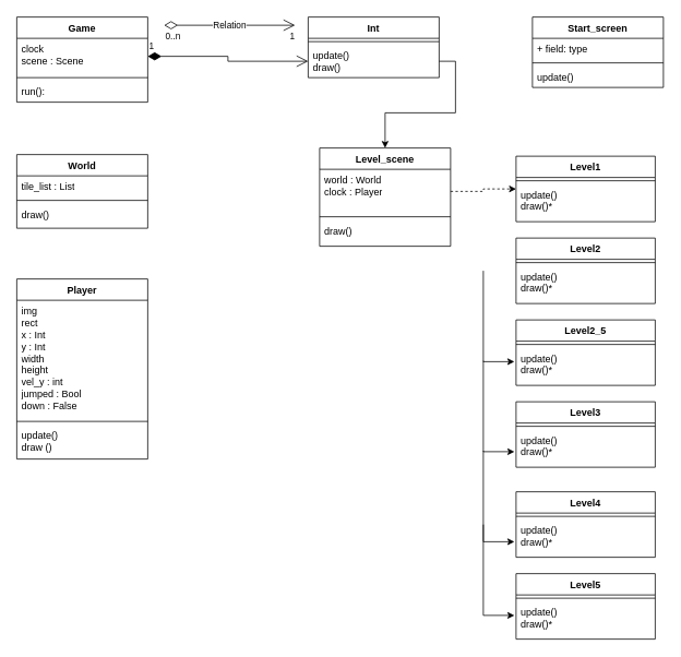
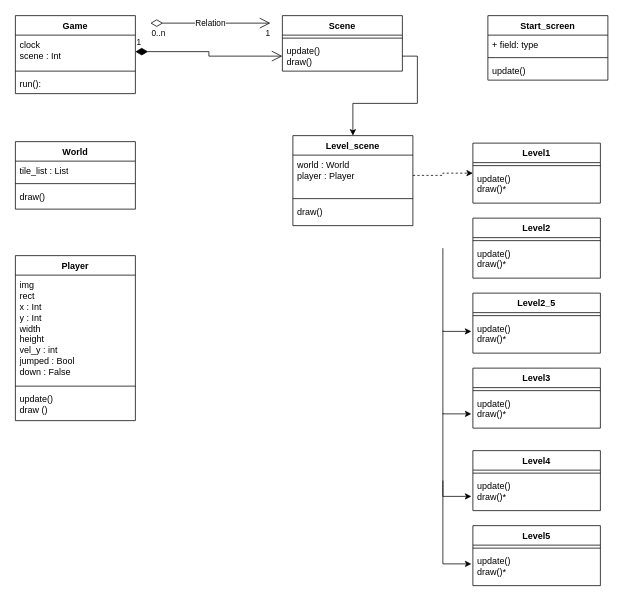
  <mxCell id="0" />
  <mxCell id="1" parent="0" />
  <mxCell id="2" value="Game" style="swimlane;fontStyle=1;align=center;verticalAlign=top;childLayout=stackLayout;horizontal=1;startSize=26;horizontalStack=0;resizeParent=1;resizeParentMax=0;resizeLast=0;collapsible=1;marginBottom=0;whiteSpace=wrap;html=1;" parent="1" vertex="1"><mxGeometry x="20" y="20" width="160" height="104" as="geometry" /></mxCell>
- <mxCell id="3" value="clock&lt;br&gt;scene : Scene" style="text;strokeColor=none;fillColor=none;align=left;verticalAlign=top;spacingLeft=4;spacingRight=4;overflow=hidden;rotatable=0;points=[[0,0.5],[1,0.5]];portConstraint=eastwest;whiteSpace=wrap;html=1;" parent="2" vertex="1"><mxGeometry y="26" width="160" height="44" as="geometry" /></mxCell>
+ <mxCell id="3" value="clock&lt;br&gt;scene : Int" style="text;strokeColor=none;fillColor=none;align=left;verticalAlign=top;spacingLeft=4;spacingRight=4;overflow=hidden;rotatable=0;points=[[0,0.5],[1,0.5]];portConstraint=eastwest;whiteSpace=wrap;html=1;" parent="2" vertex="1"><mxGeometry y="26" width="160" height="44" as="geometry" /></mxCell>
  <mxCell id="4" value="" style="line;strokeWidth=1;fillColor=none;align=left;verticalAlign=middle;spacingTop=-1;spacingLeft=3;spacingRight=3;rotatable=0;labelPosition=right;points=[];portConstraint=eastwest;strokeColor=inherit;" parent="2" vertex="1"><mxGeometry y="70" width="160" height="8" as="geometry" /></mxCell>
  <mxCell id="5" value="run():&lt;br&gt;&lt;span style=&quot;white-space: pre;&quot;&gt;&#09;&lt;/span&gt;" style="text;strokeColor=none;fillColor=none;align=left;verticalAlign=top;spacingLeft=4;spacingRight=4;overflow=hidden;rotatable=0;points=[[0,0.5],[1,0.5]];portConstraint=eastwest;whiteSpace=wrap;html=1;" parent="2" vertex="1"><mxGeometry y="78" width="160" height="26" as="geometry" /></mxCell>
- <mxCell id="6" value="Int" style="swimlane;fontStyle=1;align=center;verticalAlign=top;childLayout=stackLayout;horizontal=1;startSize=26;horizontalStack=0;resizeParent=1;resizeParentMax=0;resizeLast=0;collapsible=1;marginBottom=0;whiteSpace=wrap;html=1;" parent="1" vertex="1"><mxGeometry x="376" y="20" width="160" height="74" as="geometry" /></mxCell>
+ <mxCell id="6" value="Scene" style="swimlane;fontStyle=1;align=center;verticalAlign=top;childLayout=stackLayout;horizontal=1;startSize=26;horizontalStack=0;resizeParent=1;resizeParentMax=0;resizeLast=0;collapsible=1;marginBottom=0;whiteSpace=wrap;html=1;" parent="1" vertex="1"><mxGeometry x="376" y="20" width="160" height="74" as="geometry" /></mxCell>
  <mxCell id="7" value="" style="line;strokeWidth=1;fillColor=none;align=left;verticalAlign=middle;spacingTop=-1;spacingLeft=3;spacingRight=3;rotatable=0;labelPosition=right;points=[];portConstraint=eastwest;strokeColor=inherit;" parent="6" vertex="1"><mxGeometry y="26" width="160" height="8" as="geometry" /></mxCell>
  <mxCell id="8" value="update()&lt;br&gt;draw()" style="text;strokeColor=none;fillColor=none;align=left;verticalAlign=top;spacingLeft=4;spacingRight=4;overflow=hidden;rotatable=0;points=[[0,0.5],[1,0.5]];portConstraint=eastwest;whiteSpace=wrap;html=1;" parent="6" vertex="1"><mxGeometry y="34" width="160" height="40" as="geometry" /></mxCell>
  <mxCell id="9" value="1" style="endArrow=open;html=1;endSize=12;startArrow=diamondThin;startSize=14;startFill=1;edgeStyle=orthogonalEdgeStyle;align=left;verticalAlign=bottom;rounded=0;exitX=1;exitY=0.5;exitDx=0;exitDy=0;" parent="1" source="3" target="8" edge="1"><mxGeometry x="-1" y="3" relative="1" as="geometry"><mxPoint x="230" y="200" as="sourcePoint" /><mxPoint x="390" y="200" as="targetPoint" /></mxGeometry></mxCell>
  <mxCell id="10" value="Start_screen" style="swimlane;fontStyle=1;align=center;verticalAlign=top;childLayout=stackLayout;horizontal=1;startSize=26;horizontalStack=0;resizeParent=1;resizeParentMax=0;resizeLast=0;collapsible=1;marginBottom=0;whiteSpace=wrap;html=1;" parent="1" vertex="1"><mxGeometry x="650" y="20" width="160" height="86" as="geometry" /></mxCell>
  <mxCell id="11" value="+ field: type" style="text;strokeColor=none;fillColor=none;align=left;verticalAlign=top;spacingLeft=4;spacingRight=4;overflow=hidden;rotatable=0;points=[[0,0.5],[1,0.5]];portConstraint=eastwest;whiteSpace=wrap;html=1;" parent="10" vertex="1"><mxGeometry y="26" width="160" height="26" as="geometry" /></mxCell>
  <mxCell id="12" value="" style="line;strokeWidth=1;fillColor=none;align=left;verticalAlign=middle;spacingTop=-1;spacingLeft=3;spacingRight=3;rotatable=0;labelPosition=right;points=[];portConstraint=eastwest;strokeColor=inherit;" parent="10" vertex="1"><mxGeometry y="52" width="160" height="8" as="geometry" /></mxCell>
  <mxCell id="13" value="update()" style="text;strokeColor=none;fillColor=none;align=left;verticalAlign=top;spacingLeft=4;spacingRight=4;overflow=hidden;rotatable=0;points=[[0,0.5],[1,0.5]];portConstraint=eastwest;whiteSpace=wrap;html=1;" parent="10" vertex="1"><mxGeometry y="60" width="160" height="26" as="geometry" /></mxCell>
  <mxCell id="14" value="Relation" style="endArrow=open;html=1;endSize=12;startArrow=diamondThin;startSize=14;startFill=0;edgeStyle=orthogonalEdgeStyle;rounded=0;" parent="1" edge="1"><mxGeometry relative="1" as="geometry"><mxPoint x="200" y="30" as="sourcePoint" /><mxPoint x="360" y="30" as="targetPoint" /></mxGeometry></mxCell>
  <mxCell id="15" value="0..n" style="edgeLabel;resizable=0;html=1;align=left;verticalAlign=top;" parent="14" connectable="0" vertex="1"><mxGeometry x="-1" relative="1" as="geometry" /></mxCell>
  <mxCell id="16" value="1" style="edgeLabel;resizable=0;html=1;align=right;verticalAlign=top;" parent="14" connectable="0" vertex="1"><mxGeometry x="1" relative="1" as="geometry" /></mxCell>
  <mxCell id="17" value="Level_scene" style="swimlane;fontStyle=1;align=center;verticalAlign=top;childLayout=stackLayout;horizontal=1;startSize=26;horizontalStack=0;resizeParent=1;resizeParentMax=0;resizeLast=0;collapsible=1;marginBottom=0;whiteSpace=wrap;html=1;" parent="1" vertex="1"><mxGeometry x="390" y="180" width="160" height="120" as="geometry" /></mxCell>
- <mxCell id="18" value="world : World&lt;div&gt;clock : Player&lt;/div&gt;" style="text;strokeColor=none;fillColor=none;align=left;verticalAlign=top;spacingLeft=4;spacingRight=4;overflow=hidden;rotatable=0;points=[[0,0.5],[1,0.5]];portConstraint=eastwest;whiteSpace=wrap;html=1;" parent="17" vertex="1"><mxGeometry y="26" width="160" height="54" as="geometry" /></mxCell>
+ <mxCell id="18" value="world : World&lt;div&gt;player : Player&lt;/div&gt;" style="text;strokeColor=none;fillColor=none;align=left;verticalAlign=top;spacingLeft=4;spacingRight=4;overflow=hidden;rotatable=0;points=[[0,0.5],[1,0.5]];portConstraint=eastwest;whiteSpace=wrap;html=1;" parent="17" vertex="1"><mxGeometry y="26" width="160" height="54" as="geometry" /></mxCell>
  <mxCell id="19" value="" style="line;strokeWidth=1;fillColor=none;align=left;verticalAlign=middle;spacingTop=-1;spacingLeft=3;spacingRight=3;rotatable=0;labelPosition=right;points=[];portConstraint=eastwest;strokeColor=inherit;" parent="17" vertex="1"><mxGeometry y="80" width="160" height="8" as="geometry" /></mxCell>
  <mxCell id="20" value="&lt;div&gt;&lt;span style=&quot;background-color: initial;&quot;&gt;draw()&lt;/span&gt;&lt;br&gt;&lt;/div&gt;" style="text;strokeColor=none;fillColor=none;align=left;verticalAlign=top;spacingLeft=4;spacingRight=4;overflow=hidden;rotatable=0;points=[[0,0.5],[1,0.5]];portConstraint=eastwest;whiteSpace=wrap;html=1;" parent="17" vertex="1"><mxGeometry y="88" width="160" height="32" as="geometry" /></mxCell>
  <mxCell id="21" style="edgeStyle=orthogonalEdgeStyle;rounded=0;orthogonalLoop=1;jettySize=auto;html=1;entryX=0.5;entryY=0;entryDx=0;entryDy=0;" parent="1" source="8" target="17" edge="1"><mxGeometry relative="1" as="geometry" /></mxCell>
  <mxCell id="22" value="Level1" style="swimlane;fontStyle=1;align=center;verticalAlign=top;childLayout=stackLayout;horizontal=1;startSize=26;horizontalStack=0;resizeParent=1;resizeParentMax=0;resizeLast=0;collapsible=1;marginBottom=0;whiteSpace=wrap;html=1;" parent="1" vertex="1"><mxGeometry x="630" y="190" width="170" height="80" as="geometry" /></mxCell>
  <mxCell id="23" value="" style="line;strokeWidth=1;fillColor=none;align=left;verticalAlign=middle;spacingTop=-1;spacingLeft=3;spacingRight=3;rotatable=0;labelPosition=right;points=[];portConstraint=eastwest;strokeColor=inherit;" parent="22" vertex="1"><mxGeometry y="26" width="170" height="8" as="geometry" /></mxCell>
  <mxCell id="24" value="update()&lt;div&gt;draw()*&lt;/div&gt;" style="text;strokeColor=none;fillColor=none;align=left;verticalAlign=top;spacingLeft=4;spacingRight=4;overflow=hidden;rotatable=0;points=[[0,0.5],[1,0.5]];portConstraint=eastwest;whiteSpace=wrap;html=1;" parent="22" vertex="1"><mxGeometry y="34" width="170" height="46" as="geometry" /></mxCell>
  <mxCell id="25" value="" style="edgeStyle=orthogonalEdgeStyle;rounded=0;orthogonalLoop=1;jettySize=auto;html=1;dashed=1;" parent="1" source="18" target="22" edge="1"><mxGeometry relative="1" as="geometry" /></mxCell>
  <mxCell id="26" value="Level2" style="swimlane;fontStyle=1;align=center;verticalAlign=top;childLayout=stackLayout;horizontal=1;startSize=26;horizontalStack=0;resizeParent=1;resizeParentMax=0;resizeLast=0;collapsible=1;marginBottom=0;whiteSpace=wrap;html=1;" parent="1" vertex="1"><mxGeometry x="630" y="290" width="170" height="80" as="geometry" /></mxCell>
  <mxCell id="27" value="" style="line;strokeWidth=1;fillColor=none;align=left;verticalAlign=middle;spacingTop=-1;spacingLeft=3;spacingRight=3;rotatable=0;labelPosition=right;points=[];portConstraint=eastwest;strokeColor=inherit;" parent="26" vertex="1"><mxGeometry y="26" width="170" height="8" as="geometry" /></mxCell>
  <mxCell id="28" value="update()&lt;div&gt;draw()*&lt;/div&gt;" style="text;strokeColor=none;fillColor=none;align=left;verticalAlign=top;spacingLeft=4;spacingRight=4;overflow=hidden;rotatable=0;points=[[0,0.5],[1,0.5]];portConstraint=eastwest;whiteSpace=wrap;html=1;" parent="26" vertex="1"><mxGeometry y="34" width="170" height="46" as="geometry" /></mxCell>
  <mxCell id="29" value="World" style="swimlane;fontStyle=1;align=center;verticalAlign=top;childLayout=stackLayout;horizontal=1;startSize=26;horizontalStack=0;resizeParent=1;resizeParentMax=0;resizeLast=0;collapsible=1;marginBottom=0;whiteSpace=wrap;html=1;" parent="1" vertex="1"><mxGeometry x="20" y="188" width="160" height="90" as="geometry" /></mxCell>
  <mxCell id="30" value="tile_list : List" style="text;strokeColor=none;fillColor=none;align=left;verticalAlign=top;spacingLeft=4;spacingRight=4;overflow=hidden;rotatable=0;points=[[0,0.5],[1,0.5]];portConstraint=eastwest;whiteSpace=wrap;html=1;" parent="29" vertex="1"><mxGeometry y="26" width="160" height="26" as="geometry" /></mxCell>
  <mxCell id="31" value="" style="line;strokeWidth=1;fillColor=none;align=left;verticalAlign=middle;spacingTop=-1;spacingLeft=3;spacingRight=3;rotatable=0;labelPosition=right;points=[];portConstraint=eastwest;strokeColor=inherit;" parent="29" vertex="1"><mxGeometry y="52" width="160" height="8" as="geometry" /></mxCell>
  <mxCell id="32" value="draw()" style="text;strokeColor=none;fillColor=none;align=left;verticalAlign=top;spacingLeft=4;spacingRight=4;overflow=hidden;rotatable=0;points=[[0,0.5],[1,0.5]];portConstraint=eastwest;whiteSpace=wrap;html=1;" parent="29" vertex="1"><mxGeometry y="60" width="160" height="30" as="geometry" /></mxCell>
  <mxCell id="33" value="Player" style="swimlane;fontStyle=1;align=center;verticalAlign=top;childLayout=stackLayout;horizontal=1;startSize=26;horizontalStack=0;resizeParent=1;resizeParentMax=0;resizeLast=0;collapsible=1;marginBottom=0;whiteSpace=wrap;html=1;" parent="1" vertex="1"><mxGeometry x="20" y="340" width="160" height="220" as="geometry" /></mxCell>
  <mxCell id="34" value="img&lt;div&gt;rect&lt;/div&gt;&lt;div&gt;x : Int&lt;/div&gt;&lt;div&gt;y : Int&lt;/div&gt;&lt;div&gt;width&lt;/div&gt;&lt;div&gt;height&lt;/div&gt;&lt;div&gt;vel_y : int&lt;/div&gt;&lt;div&gt;jumped : Bool&lt;/div&gt;&lt;div&gt;down : False&lt;/div&gt;" style="text;strokeColor=none;fillColor=none;align=left;verticalAlign=top;spacingLeft=4;spacingRight=4;overflow=hidden;rotatable=0;points=[[0,0.5],[1,0.5]];portConstraint=eastwest;whiteSpace=wrap;html=1;" parent="33" vertex="1"><mxGeometry y="26" width="160" height="144" as="geometry" /></mxCell>
  <mxCell id="35" value="" style="line;strokeWidth=1;fillColor=none;align=left;verticalAlign=middle;spacingTop=-1;spacingLeft=3;spacingRight=3;rotatable=0;labelPosition=right;points=[];portConstraint=eastwest;strokeColor=inherit;" parent="33" vertex="1"><mxGeometry y="170" width="160" height="8" as="geometry" /></mxCell>
  <mxCell id="36" value="update()&lt;div&gt;draw ()&lt;/div&gt;" style="text;strokeColor=none;fillColor=none;align=left;verticalAlign=top;spacingLeft=4;spacingRight=4;overflow=hidden;rotatable=0;points=[[0,0.5],[1,0.5]];portConstraint=eastwest;whiteSpace=wrap;html=1;" parent="33" vertex="1"><mxGeometry y="178" width="160" height="42" as="geometry" /></mxCell>
  <mxCell id="37" value="Level2_5" style="swimlane;fontStyle=1;align=center;verticalAlign=top;childLayout=stackLayout;horizontal=1;startSize=26;horizontalStack=0;resizeParent=1;resizeParentMax=0;resizeLast=0;collapsible=1;marginBottom=0;whiteSpace=wrap;html=1;" vertex="1" parent="1"><mxGeometry x="630" y="390" width="170" height="80" as="geometry" /></mxCell>
  <mxCell id="38" value="" style="line;strokeWidth=1;fillColor=none;align=left;verticalAlign=middle;spacingTop=-1;spacingLeft=3;spacingRight=3;rotatable=0;labelPosition=right;points=[];portConstraint=eastwest;strokeColor=inherit;" vertex="1" parent="37"><mxGeometry y="26" width="170" height="8" as="geometry" /></mxCell>
  <mxCell id="39" value="update()&lt;div&gt;draw()*&lt;/div&gt;" style="text;strokeColor=none;fillColor=none;align=left;verticalAlign=top;spacingLeft=4;spacingRight=4;overflow=hidden;rotatable=0;points=[[0,0.5],[1,0.5]];portConstraint=eastwest;whiteSpace=wrap;html=1;" vertex="1" parent="37"><mxGeometry y="34" width="170" height="46" as="geometry" /></mxCell>
  <mxCell id="40" value="Level3" style="swimlane;fontStyle=1;align=center;verticalAlign=top;childLayout=stackLayout;horizontal=1;startSize=26;horizontalStack=0;resizeParent=1;resizeParentMax=0;resizeLast=0;collapsible=1;marginBottom=0;whiteSpace=wrap;html=1;" vertex="1" parent="1"><mxGeometry x="630" y="490" width="170" height="80" as="geometry" /></mxCell>
  <mxCell id="41" value="" style="line;strokeWidth=1;fillColor=none;align=left;verticalAlign=middle;spacingTop=-1;spacingLeft=3;spacingRight=3;rotatable=0;labelPosition=right;points=[];portConstraint=eastwest;strokeColor=inherit;" vertex="1" parent="40"><mxGeometry y="26" width="170" height="8" as="geometry" /></mxCell>
  <mxCell id="42" value="update()&lt;div&gt;draw()*&lt;/div&gt;" style="text;strokeColor=none;fillColor=none;align=left;verticalAlign=top;spacingLeft=4;spacingRight=4;overflow=hidden;rotatable=0;points=[[0,0.5],[1,0.5]];portConstraint=eastwest;whiteSpace=wrap;html=1;" vertex="1" parent="40"><mxGeometry y="34" width="170" height="46" as="geometry" /></mxCell>
  <mxCell id="43" value="Level4" style="swimlane;fontStyle=1;align=center;verticalAlign=top;childLayout=stackLayout;horizontal=1;startSize=26;horizontalStack=0;resizeParent=1;resizeParentMax=0;resizeLast=0;collapsible=1;marginBottom=0;whiteSpace=wrap;html=1;" vertex="1" parent="1"><mxGeometry x="630" y="600" width="170" height="80" as="geometry" /></mxCell>
  <mxCell id="44" value="" style="line;strokeWidth=1;fillColor=none;align=left;verticalAlign=middle;spacingTop=-1;spacingLeft=3;spacingRight=3;rotatable=0;labelPosition=right;points=[];portConstraint=eastwest;strokeColor=inherit;" vertex="1" parent="43"><mxGeometry y="26" width="170" height="8" as="geometry" /></mxCell>
  <mxCell id="45" value="update()&lt;div&gt;draw()*&lt;/div&gt;" style="text;strokeColor=none;fillColor=none;align=left;verticalAlign=top;spacingLeft=4;spacingRight=4;overflow=hidden;rotatable=0;points=[[0,0.5],[1,0.5]];portConstraint=eastwest;whiteSpace=wrap;html=1;" vertex="1" parent="43"><mxGeometry y="34" width="170" height="46" as="geometry" /></mxCell>
  <mxCell id="46" value="Level5" style="swimlane;fontStyle=1;align=center;verticalAlign=top;childLayout=stackLayout;horizontal=1;startSize=26;horizontalStack=0;resizeParent=1;resizeParentMax=0;resizeLast=0;collapsible=1;marginBottom=0;whiteSpace=wrap;html=1;" vertex="1" parent="1"><mxGeometry x="630" y="700" width="170" height="80" as="geometry" /></mxCell>
  <mxCell id="47" value="" style="line;strokeWidth=1;fillColor=none;align=left;verticalAlign=middle;spacingTop=-1;spacingLeft=3;spacingRight=3;rotatable=0;labelPosition=right;points=[];portConstraint=eastwest;strokeColor=inherit;" vertex="1" parent="46"><mxGeometry y="26" width="170" height="8" as="geometry" /></mxCell>
  <mxCell id="48" value="update()&lt;div&gt;draw()*&lt;/div&gt;" style="text;strokeColor=none;fillColor=none;align=left;verticalAlign=top;spacingLeft=4;spacingRight=4;overflow=hidden;rotatable=0;points=[[0,0.5],[1,0.5]];portConstraint=eastwest;whiteSpace=wrap;html=1;" vertex="1" parent="46"><mxGeometry y="34" width="170" height="46" as="geometry" /></mxCell>
  <mxCell id="49" value="" style="endArrow=classic;html=1;rounded=0;entryX=-0.012;entryY=0.37;entryDx=0;entryDy=0;entryPerimeter=0;" edge="1" parent="1" target="39"><mxGeometry width="50" height="50" relative="1" as="geometry"><mxPoint x="590" y="330" as="sourcePoint" /><mxPoint x="510" y="390" as="targetPoint" /><Array as="points"><mxPoint x="590" y="441" /></Array></mxGeometry></mxCell>
  <mxCell id="50" value="" style="endArrow=classic;html=1;rounded=0;entryX=-0.012;entryY=0.37;entryDx=0;entryDy=0;entryPerimeter=0;" edge="1" parent="1"><mxGeometry width="50" height="50" relative="1" as="geometry"><mxPoint x="590" y="440" as="sourcePoint" /><mxPoint x="628" y="551" as="targetPoint" /><Array as="points"><mxPoint x="590" y="551" /></Array></mxGeometry></mxCell>
  <mxCell id="51" value="" style="endArrow=classic;html=1;rounded=0;entryX=-0.012;entryY=0.37;entryDx=0;entryDy=0;entryPerimeter=0;" edge="1" parent="1"><mxGeometry width="50" height="50" relative="1" as="geometry"><mxPoint x="590" y="550" as="sourcePoint" /><mxPoint x="628" y="661" as="targetPoint" /><Array as="points"><mxPoint x="590" y="661" /></Array></mxGeometry></mxCell>
  <mxCell id="52" value="" style="endArrow=classic;html=1;rounded=0;entryX=-0.012;entryY=0.37;entryDx=0;entryDy=0;entryPerimeter=0;" edge="1" parent="1"><mxGeometry width="50" height="50" relative="1" as="geometry"><mxPoint x="590" y="640" as="sourcePoint" /><mxPoint x="628" y="751" as="targetPoint" /><Array as="points"><mxPoint x="590" y="751" /></Array></mxGeometry></mxCell>
